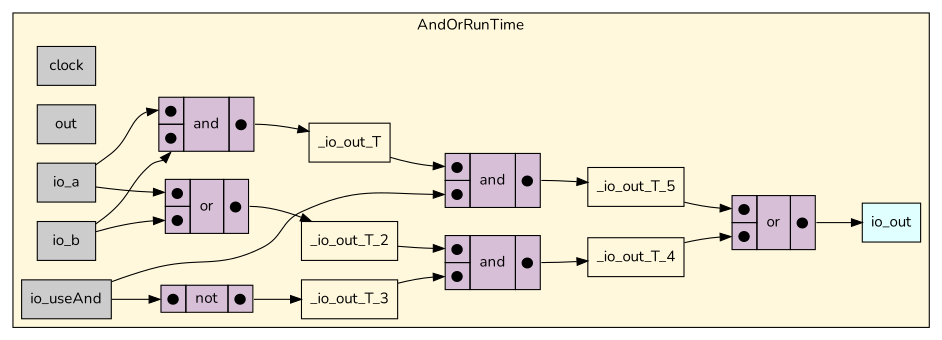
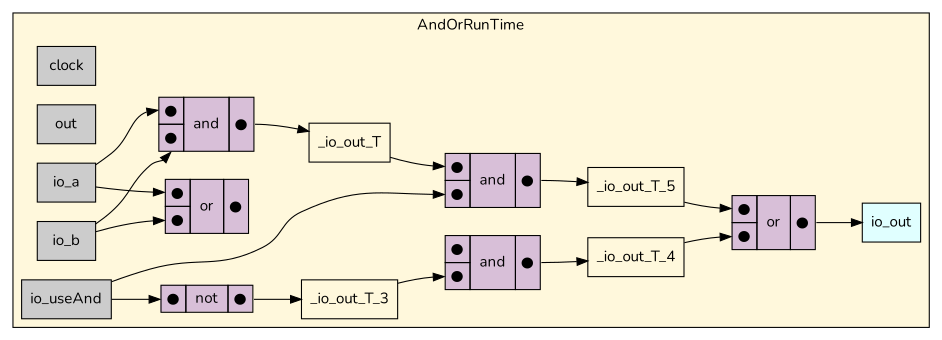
  digraph {
    fontname=Nunito
    rankdir=LR
    node [fontname=Nunito shape=rectangle]
    edge [fontname=Nunito]
    n1 [fillcolor="#CCCCCC" label=clock rank=0 style=filled]
    n2 [fillcolor="#CCCCCC" label=out rank=0 style=filled]
    n3 [fillcolor="#CCCCCC" label=io_a rank=0 style=filled]
    n4 [label=< <TABLE BORDER="0" CELLBORDER="1" CELLSPACING="0" CELLPADDING="4" BGCOLOR="#D8BFD8">   <TR>     <TD PORT="in1">&#x25cf;</TD>     <TD ROWSPAN="2" > and </TD>     <TD ROWSPAN="2" PORT="out">&#x25cf;</TD>   </TR>   <TR>     <TD PORT="in2">&#x25cf;</TD>   </TR> </TABLE>> shape=plaintext]
    n5 [label=< <TABLE BORDER="0" CELLBORDER="1" CELLSPACING="0" CELLPADDING="4" BGCOLOR="#D8BFD8">   <TR>     <TD PORT="in1">&#x25cf;</TD>     <TD ROWSPAN="2" > or </TD>     <TD ROWSPAN="2" PORT="out">&#x25cf;</TD>   </TR>   <TR>     <TD PORT="in2">&#x25cf;</TD>   </TR> </TABLE>> shape=plaintext]
    n6 [fillcolor="#CCCCCC" label=io_b rank=0 style=filled]
    n7 [fillcolor="#CCCCCC" label=io_useAnd rank=0 style=filled]
    n8 [label=< <TABLE BORDER="0" CELLBORDER="1" CELLSPACING="0" CELLPADDING="4" BGCOLOR="#D8BFD8">   <TR>     <TD PORT="in1">&#x25cf;</TD>     <TD ROWSPAN="2" > and </TD>     <TD ROWSPAN="2" PORT="out">&#x25cf;</TD>   </TR>   <TR>     <TD PORT="in2">&#x25cf;</TD>   </TR> </TABLE>> shape=plaintext]
    n9 [label=< <TABLE BORDER="0" CELLBORDER="1" CELLSPACING="0" CELLPADDING="4" BGCOLOR="#D8BFD8">   <TR>     <TD PORT="in1">&#x25cf;</TD>     <TD > not </TD>     <TD PORT="out">&#x25cf;</TD>   </TR> </TABLE>> shape=plaintext]
    n10 [fillcolor="#E0FFFF" label=io_out rank=1000 style=filled]
    n11 [label=_io_out_T]
    n12 [label=_io_out_T_5]
    n13 [label=< <TABLE BORDER="0" CELLBORDER="1" CELLSPACING="0" CELLPADDING="4" BGCOLOR="#D8BFD8">   <TR>     <TD PORT="in1">&#x25cf;</TD>     <TD ROWSPAN="2" > or </TD>     <TD ROWSPAN="2" PORT="out">&#x25cf;</TD>   </TR>   <TR>     <TD PORT="in2">&#x25cf;</TD>   </TR> </TABLE>> shape=plaintext]
-   n14 [label=_io_out_T_2]
    n15 [label=< <TABLE BORDER="0" CELLBORDER="1" CELLSPACING="0" CELLPADDING="4" BGCOLOR="#D8BFD8">   <TR>     <TD PORT="in1">&#x25cf;</TD>     <TD ROWSPAN="2" > and </TD>     <TD ROWSPAN="2" PORT="out">&#x25cf;</TD>   </TR>   <TR>     <TD PORT="in2">&#x25cf;</TD>   </TR> </TABLE>> shape=plaintext]
    n16 [label=_io_out_T_3]
    n17 [label=_io_out_T_4]
    subgraph cluster_1 {
      bgcolor="#FFF8DC"
      label=AndOrRunTime
      n1
      n2
      n3
      n4
      n5
      n6
      n7
      n8
      n9
      n10
      n11
      n12
      n13
-     n14
      n15
      n16
      n17
    }
    n3 -> n4 [headport=in1]
    n3 -> n5 [headport=in1]
    n4 -> n11 [tailport=out]
-   n5 -> n14 [tailport=out]
    n6 -> n4 [headport=in2]
    n6 -> n5 [headport=in2]
    n7 -> n8 [headport=in2]
    n7 -> n9 [headport=in1]
    n8 -> n12 [tailport=out]
    n9 -> n16 [tailport=out]
    n11 -> n8 [headport=in1]
    n12 -> n13 [headport=in1]
    n13 -> n10 [tailport=out]
-   n14 -> n15 [headport=in1]
    n15 -> n17 [tailport=out]
    n16 -> n15 [headport=in2]
    n17 -> n13 [headport=in2]
  }
